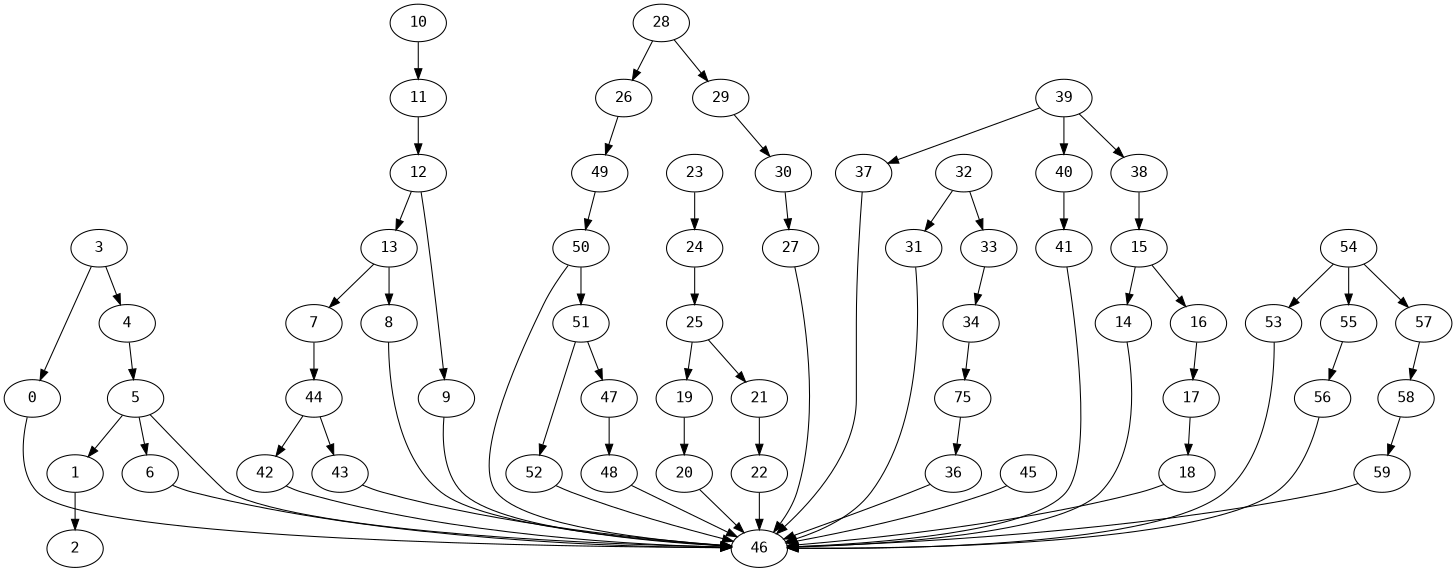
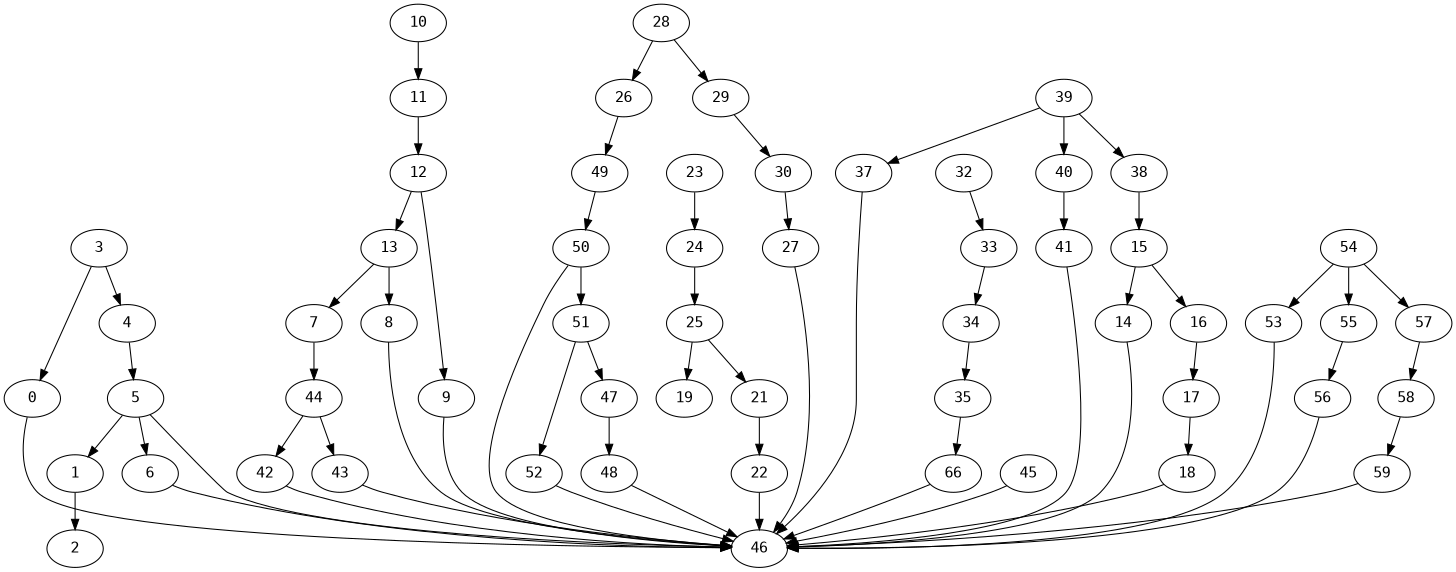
  strict digraph {
    fontname="DejaVu Sans Mono"
    node [exec=150 fontname="DejaVu Sans Mono"]
    edge [comm=5 fontname="DejaVu Sans Mono"]
    0 [exec=122]
    46
    1 [exec=85]
    2 [exec=74]
    3 [exec=114]
    4 [exec=186]
    5 [exec=87]
    6 [exec=129]
    7 [exec=193]
    44 [exec=196]
    42 [exec=106]
    43 [exec=61]
    8 [exec=75]
    9 [exec=140]
    10 [exec=161]
    11 [exec=130]
    12 [exec=102]
    13 [exec=191]
    14 [exec=111]
    15 [exec=86]
    16 [exec=189]
    17 [exec=164]
    18 [exec=73]
    19 [exec=191]
-   20 [exec=124]
    21 [exec=81]
    22 [exec=190]
    23 [exec=135]
    24 [exec=188]
    25 [exec=102]
    26 [exec=97]
    49 [exec=79]
    50 [exec=59]
    27 [exec=58]
    28 [exec=116]
    29 [exec=171]
    30 [exec=67]
-   31 [exec=188]
    32
    33 [exec=184]
    34 [exec=120]
-   35 [exec=183 label=75]
-   36 [exec=110]
+   35 [exec=183]
+   36 [exec=110 label=66]
    37 [exec=79]
    38 [exec=174]
    39 [exec=200]
    40 [exec=135]
    41 [exec=98]
    45 [exec=186]
    47 [exec=73]
    48 [exec=144]
    51 [exec=55]
    52 [exec=99]
    53 [exec=55]
    54 [exec=189]
    55 [exec=158]
    57 [exec=116]
    56 [exec=75]
    58 [exec=67]
    59 [exec=106]
    0 -> 46 [comm=10]
    1 -> 2 [comm=12]
    3 -> 0 [comm=17]
    3 -> 4 [comm=19]
    4 -> 5 [comm=18]
    5 -> 46 [comm=12]
    5 -> 1 [comm=17]
    5 -> 6 [comm=6]
    6 -> 46 [comm=18]
    7 -> 44 [comm=6]
    44 -> 42 [comm=9]
    44 -> 43 [comm=13]
    42 -> 46 [comm=9]
    43 -> 46 [comm=16]
    8 -> 46 [comm=10]
    9 -> 46 [comm=19]
    10 -> 11 [comm=7]
    11 -> 12 [comm=13]
    12 -> 9 [comm=19]
    12 -> 13 [comm=10]
    13 -> 7 [comm=20]
    13 -> 8
    14 -> 46 [comm=6]
    15 -> 14 [comm=15]
    15 -> 16 [comm=20]
    16 -> 17 [comm=14]
    17 -> 18 [comm=19]
    18 -> 46 [comm=6]
-   19 -> 20 [comm=18]
-   20 -> 46 [comm=11]
    21 -> 22 [comm=7]
    22 -> 46 [comm=9]
    23 -> 24
    24 -> 25 [comm=17]
    25 -> 19 [comm=18]
    25 -> 21 [comm=15]
    26 -> 49
    49 -> 50 [comm=11]
    50 -> 46 [comm=15]
    50 -> 51 [comm=13]
    27 -> 46 [comm=11]
    28 -> 26
    28 -> 29
    29 -> 30 [comm=8]
    30 -> 27 [comm=11]
-   31 -> 46 [comm=8]
-   32 -> 31 [comm=14]
    32 -> 33 [comm=11]
    33 -> 34 [comm=13]
    34 -> 35 [comm=10]
    35 -> 36 [comm=8]
    36 -> 46 [comm=20]
    37 -> 46 [comm=17]
    38 -> 15 [comm=7]
    39 -> 37 [comm=13]
    39 -> 38 [comm=19]
    39 -> 40
    40 -> 41 [comm=8]
    41 -> 46 [comm=13]
    45 -> 46
    47 -> 48 [comm=6]
    48 -> 46 [comm=6]
    51 -> 47 [comm=6]
    51 -> 52 [comm=16]
    52 -> 46 [comm=20]
    53 -> 46 [comm=19]
    54 -> 53 [comm=16]
    54 -> 55 [comm=18]
    54 -> 57 [comm=10]
    55 -> 56 [comm=11]
    57 -> 58 [comm=14]
    56 -> 46 [comm=17]
    58 -> 59
    59 -> 46 [comm=9]
  }
